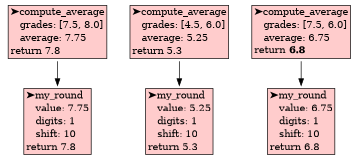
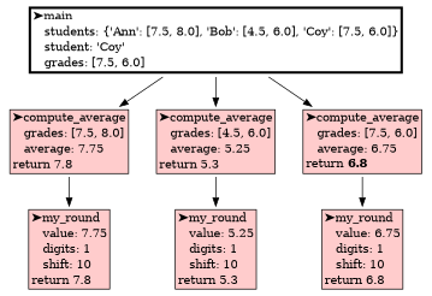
  digraph {
    node [shape=plaintext]
+   n1 [label=< <TABLE BORDER="3" CELLBORDER="0" CELLSPACING="0" BGCOLOR="#ffffff">   <TR><TD ALIGN="left">➤main</TD></TR>   <TR><TD ALIGN="left">   students: {&#x27;Ann&#x27;: [7.5, 8.0], &#x27;Bob&#x27;: [4.5, 6.0], &#x27;Coy&#x27;: [7.5, 6.0]}</TD></TR>   <TR><TD ALIGN="left">   student: &#x27;Coy&#x27;</TD></TR>   <TR><TD ALIGN="left">   grades: [7.5, 6.0]</TD></TR> </TABLE>>]
    n2 [label=< <TABLE BORDER="1" CELLBORDER="0" CELLSPACING="0" BGCOLOR="#ffcccc">   <TR><TD ALIGN="left">➤compute_average</TD></TR>   <TR><TD ALIGN="left">   grades: [7.5, 8.0]</TD></TR>   <TR><TD ALIGN="left">   average: 7.75</TD></TR>   <TR><TD ALIGN="left">return 7.8</TD></TR> </TABLE>>]
    n3 [label=< <TABLE BORDER="1" CELLBORDER="0" CELLSPACING="0" BGCOLOR="#ffcccc">   <TR><TD ALIGN="left">➤compute_average</TD></TR>   <TR><TD ALIGN="left">   grades: [4.5, 6.0]</TD></TR>   <TR><TD ALIGN="left">   average: 5.25</TD></TR>   <TR><TD ALIGN="left">return 5.3</TD></TR> </TABLE>>]
    n4 [label=< <TABLE BORDER="1" CELLBORDER="0" CELLSPACING="0" BGCOLOR="#ffcccc">   <TR><TD ALIGN="left">➤compute_average</TD></TR>   <TR><TD ALIGN="left">   grades: [7.5, 6.0]</TD></TR>   <TR><TD ALIGN="left">   average: 6.75</TD></TR>   <TR><TD ALIGN="left">return <B>6.8</B></TD></TR> </TABLE>>]
    n5 [label=< <TABLE BORDER="1" CELLBORDER="0" CELLSPACING="0" BGCOLOR="#ffcccc">   <TR><TD ALIGN="left">➤my_round</TD></TR>   <TR><TD ALIGN="left">   value: 7.75</TD></TR>   <TR><TD ALIGN="left">   digits: 1</TD></TR>   <TR><TD ALIGN="left">   shift: 10</TD></TR>   <TR><TD ALIGN="left">return 7.8</TD></TR> </TABLE>>]
    n6 [label=< <TABLE BORDER="1" CELLBORDER="0" CELLSPACING="0" BGCOLOR="#ffcccc">   <TR><TD ALIGN="left">➤my_round</TD></TR>   <TR><TD ALIGN="left">   value: 5.25</TD></TR>   <TR><TD ALIGN="left">   digits: 1</TD></TR>   <TR><TD ALIGN="left">   shift: 10</TD></TR>   <TR><TD ALIGN="left">return 5.3</TD></TR> </TABLE>>]
    n7 [label=< <TABLE BORDER="1" CELLBORDER="0" CELLSPACING="0" BGCOLOR="#ffcccc">   <TR><TD ALIGN="left">➤my_round</TD></TR>   <TR><TD ALIGN="left">   value: 6.75</TD></TR>   <TR><TD ALIGN="left">   digits: 1</TD></TR>   <TR><TD ALIGN="left">   shift: 10</TD></TR>   <TR><TD ALIGN="left">return 6.8</TD></TR> </TABLE>>]
+   n1 -> n2
+   n1 -> n3
+   n1 -> n4
    n2 -> n5
    n3 -> n6
    n4 -> n7
  }
